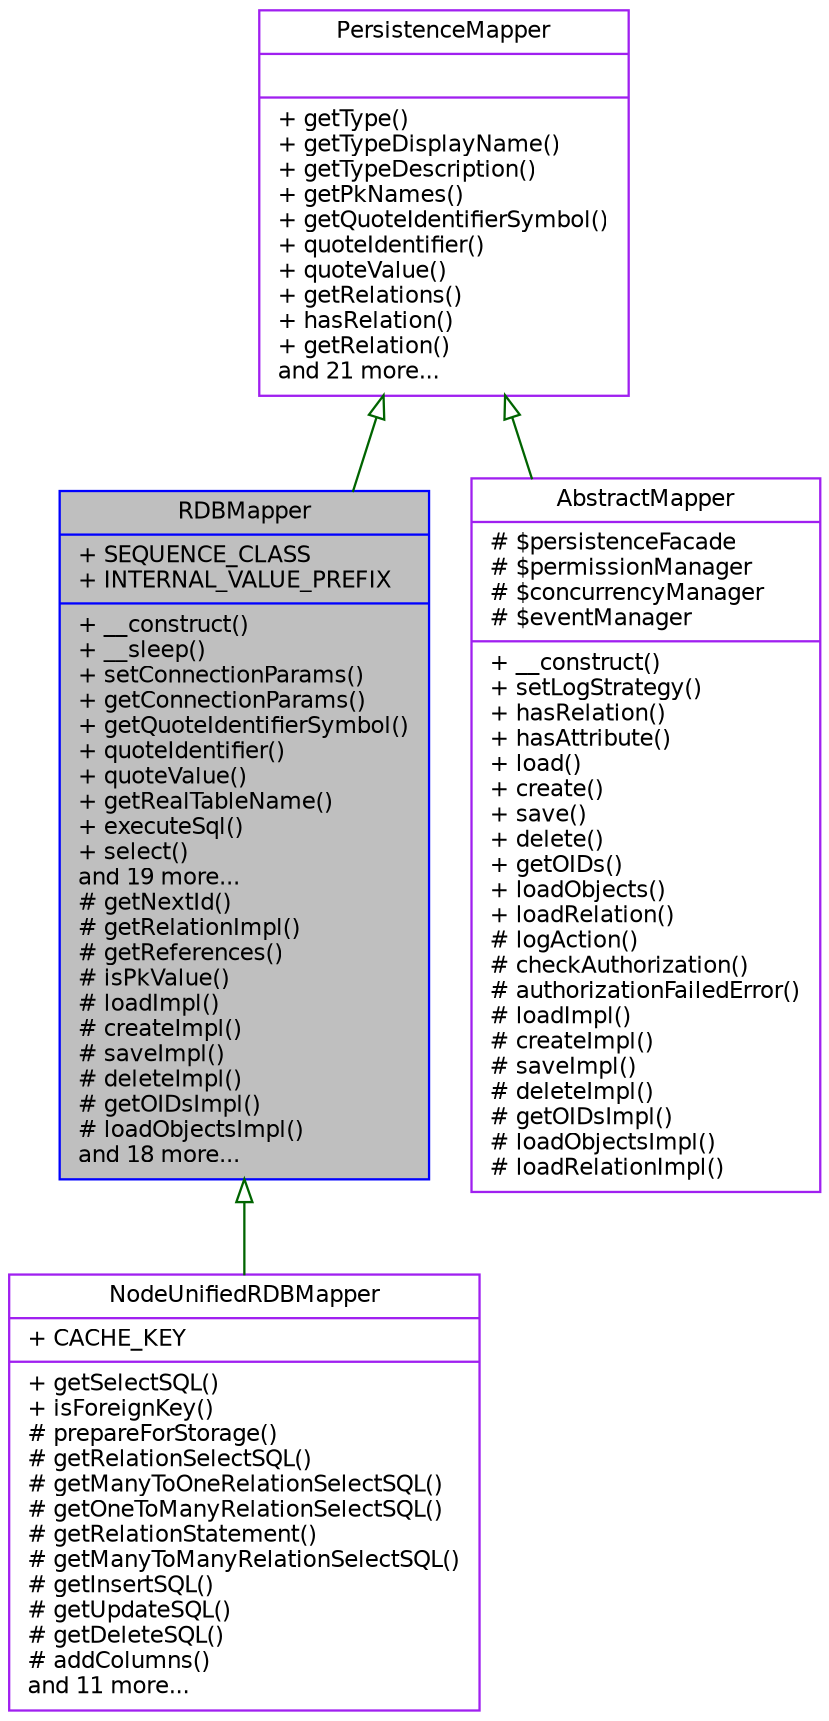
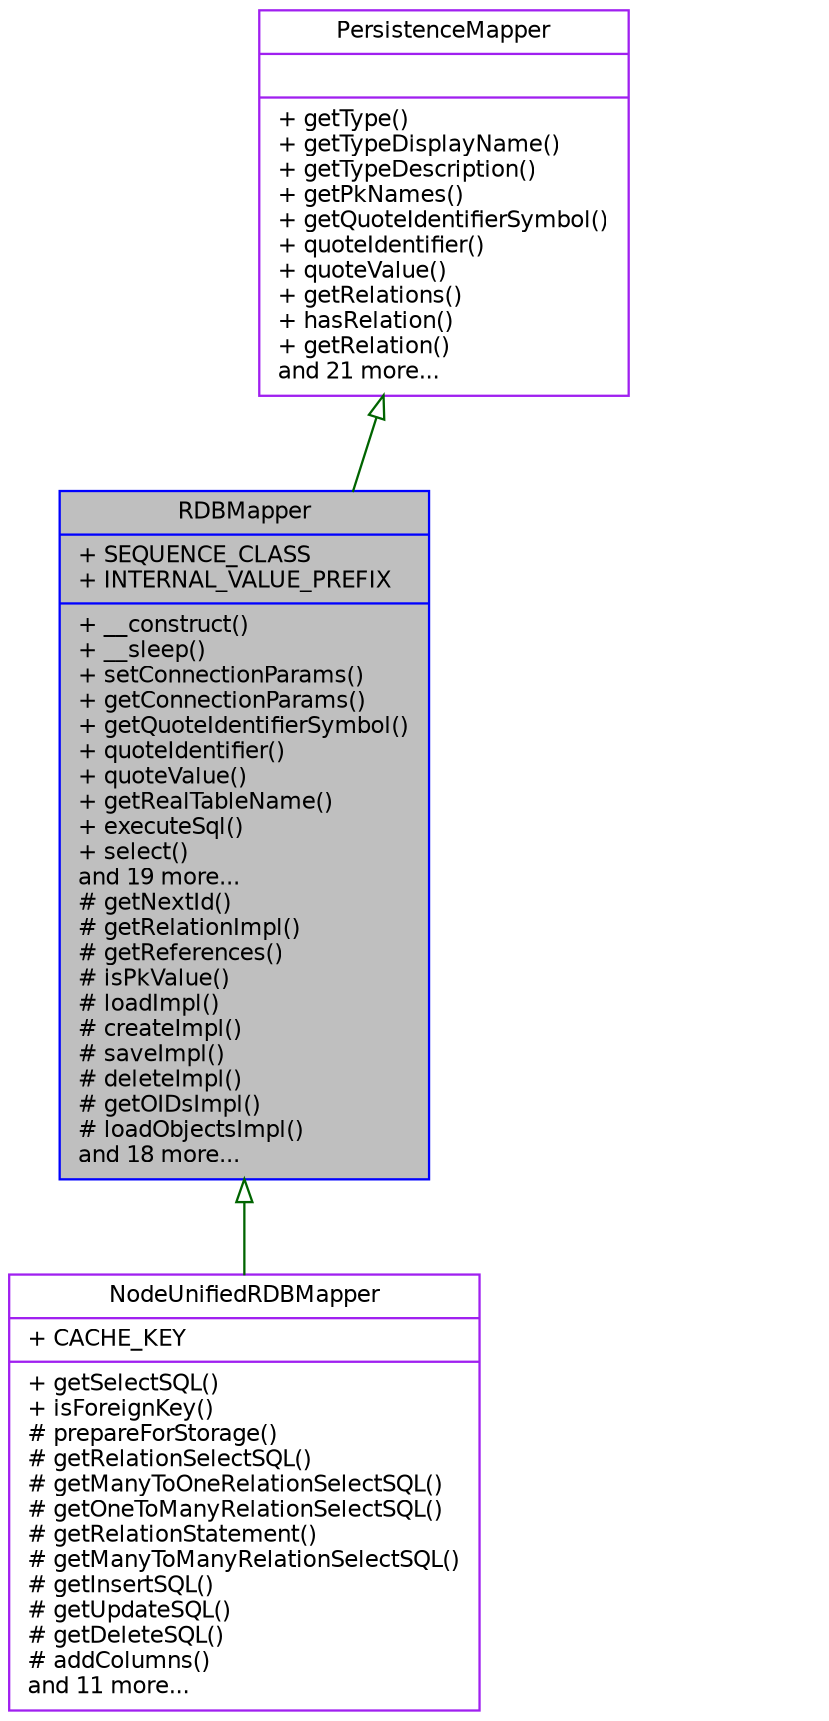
  digraph {
    node [color=purple fillcolor=white fontname=Helvetica fontsize=10 shape=record style=filled]
    edge [arrowtail=onormal color=darkgreen dir=back fontname=Helvetica fontsize=10 labelfontname=Helvetica labelfontsize=10 style=solid]
    n1 [color=blue fillcolor=grey75 fontcolor=black height=0.2 label="{RDBMapper\n|+ SEQUENCE_CLASS\l+ INTERNAL_VALUE_PREFIX\l|+ __construct()\l+ __sleep()\l+ setConnectionParams()\l+ getConnectionParams()\l+ getQuoteIdentifierSymbol()\l+ quoteIdentifier()\l+ quoteValue()\l+ getRealTableName()\l+ executeSql()\l+ select()\land 19 more...\l# getNextId()\l# getRelationImpl()\l# getReferences()\l# isPkValue()\l# loadImpl()\l# createImpl()\l# saveImpl()\l# deleteImpl()\l# getOIDsImpl()\l# loadObjectsImpl()\land 18 more...\l}" width=0.4]
    n2 [height=0.2 label="{NodeUnifiedRDBMapper\n|+ CACHE_KEY\l|+ getSelectSQL()\l+ isForeignKey()\l# prepareForStorage()\l# getRelationSelectSQL()\l# getManyToOneRelationSelectSQL()\l# getOneToManyRelationSelectSQL()\l# getRelationStatement()\l# getManyToManyRelationSelectSQL()\l# getInsertSQL()\l# getUpdateSQL()\l# getDeleteSQL()\l# addColumns()\land 11 more...\l}" width=0.4]
-   n3 [height=0.2 label="{AbstractMapper\n|# $persistenceFacade\l# $permissionManager\l# $concurrencyManager\l# $eventManager\l|+ __construct()\l+ setLogStrategy()\l+ hasRelation()\l+ hasAttribute()\l+ load()\l+ create()\l+ save()\l+ delete()\l+ getOIDs()\l+ loadObjects()\l+ loadRelation()\l# logAction()\l# checkAuthorization()\l# authorizationFailedError()\l# loadImpl()\l# createImpl()\l# saveImpl()\l# deleteImpl()\l# getOIDsImpl()\l# loadObjectsImpl()\l# loadRelationImpl()\l}" width=0.4]
    n4 [height=0.2 label="{PersistenceMapper\n||+ getType()\l+ getTypeDisplayName()\l+ getTypeDescription()\l+ getPkNames()\l+ getQuoteIdentifierSymbol()\l+ quoteIdentifier()\l+ quoteValue()\l+ getRelations()\l+ hasRelation()\l+ getRelation()\land 21 more...\l}" width=0.4]
    n1 -> n2
    n4 -> n1
-   n4 -> n3
  }
